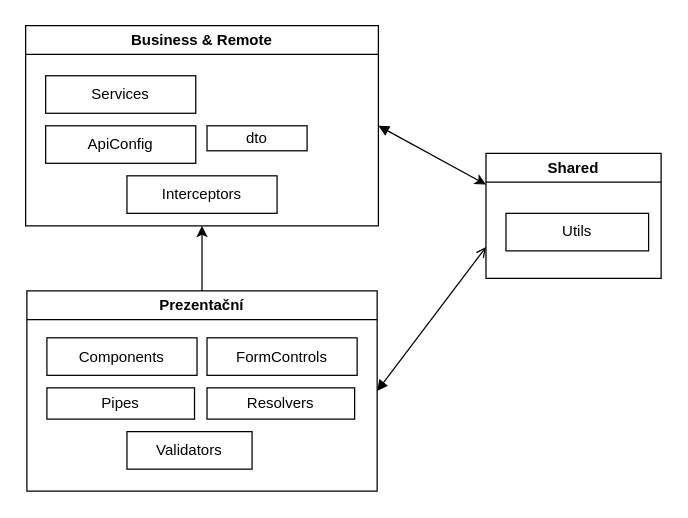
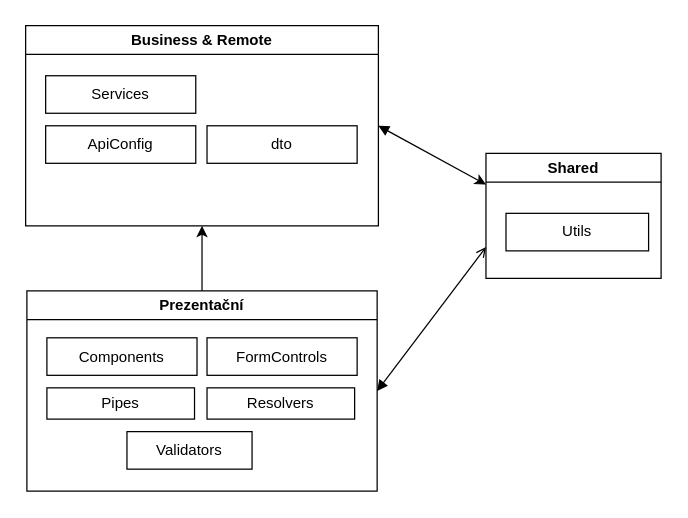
  <mxCell id="0" />
  <mxCell id="1" parent="0" />
  <mxCell id="2" value="Prezentační" style="swimlane;whiteSpace=wrap;html=1;" parent="1" vertex="1"><mxGeometry x="21" y="232" width="280" height="160" as="geometry" /></mxCell>
  <mxCell id="3" value="Components" style="rounded=0;whiteSpace=wrap;html=1;" parent="2" vertex="1"><mxGeometry x="16" y="37.5" width="120" height="30" as="geometry" /></mxCell>
  <mxCell id="4" value="FormControls" style="rounded=0;whiteSpace=wrap;html=1;" parent="2" vertex="1"><mxGeometry x="144" y="37.5" width="120" height="30" as="geometry" /></mxCell>
  <mxCell id="5" value="Resolvers" style="rounded=0;whiteSpace=wrap;html=1;" parent="2" vertex="1"><mxGeometry x="144" y="77.5" width="118" height="25" as="geometry" /></mxCell>
  <mxCell id="6" value="Pipes" style="rounded=0;whiteSpace=wrap;html=1;" parent="2" vertex="1"><mxGeometry x="16" y="77.5" width="118" height="25" as="geometry" /></mxCell>
  <mxCell id="7" value="Validators" style="rounded=0;whiteSpace=wrap;html=1;" parent="2" vertex="1"><mxGeometry x="80" y="112.5" width="100" height="30" as="geometry" /></mxCell>
  <mxCell id="8" value="Business &amp;amp; Remote" style="swimlane;whiteSpace=wrap;html=1;" parent="1" vertex="1"><mxGeometry x="20" y="20" width="282" height="160" as="geometry" /></mxCell>
  <mxCell id="9" value="Services" style="rounded=0;whiteSpace=wrap;html=1;" parent="8" vertex="1"><mxGeometry x="16" y="40" width="120" height="30" as="geometry" /></mxCell>
  <mxCell id="10" value="ApiConfig" style="rounded=0;whiteSpace=wrap;html=1;" parent="8" vertex="1"><mxGeometry x="16" y="80" width="120" height="30" as="geometry" /></mxCell>
- <mxCell id="11" value="dto" style="rounded=0;whiteSpace=wrap;html=1;" parent="8" vertex="1"><mxGeometry x="145" y="80" width="80" height="20" as="geometry" /></mxCell>
- <mxCell id="12" value="Interceptors" style="rounded=0;whiteSpace=wrap;html=1;" parent="8" vertex="1"><mxGeometry x="81" y="120" width="120" height="30" as="geometry" /></mxCell>
+ <mxCell id="11" value="dto" style="rounded=0;whiteSpace=wrap;html=1;" parent="8" vertex="1"><mxGeometry x="145" y="80" width="120" height="30" as="geometry" /></mxCell>
  <mxCell id="13" value="Shared" style="swimlane;whiteSpace=wrap;html=1;" parent="1" vertex="1"><mxGeometry x="388" y="122" width="140" height="100" as="geometry" /></mxCell>
  <mxCell id="14" value="Utils" style="rounded=0;whiteSpace=wrap;html=1;" parent="13" vertex="1"><mxGeometry x="16" y="48" width="114" height="30" as="geometry" /></mxCell>
  <mxCell id="15" style="rounded=0;orthogonalLoop=1;jettySize=auto;html=1;entryX=0;entryY=0.75;entryDx=0;entryDy=0;startArrow=block;startFill=1;exitX=1;exitY=0.5;exitDx=0;exitDy=0;endArrow=open;" parent="1" source="2" target="13" edge="1"><mxGeometry relative="1" as="geometry"><mxPoint x="428" y="352" as="sourcePoint" /><mxPoint x="458" y="302" as="targetPoint" /></mxGeometry></mxCell>
  <mxCell id="16" value="" style="endArrow=classic;html=1;rounded=0;exitX=0.5;exitY=0;exitDx=0;exitDy=0;entryX=0.5;entryY=1;entryDx=0;entryDy=0;" parent="1" source="2" target="8" edge="1"><mxGeometry width="50" height="50" relative="1" as="geometry"><mxPoint x="308" y="162" as="sourcePoint" /><mxPoint x="358" y="112" as="targetPoint" /></mxGeometry></mxCell>
  <mxCell id="17" style="rounded=0;orthogonalLoop=1;jettySize=auto;html=1;exitX=1;exitY=0.5;exitDx=0;exitDy=0;entryX=0;entryY=0.25;entryDx=0;entryDy=0;startArrow=block;startFill=1;" parent="1" source="8" target="13" edge="1"><mxGeometry relative="1" as="geometry"><mxPoint x="374" y="352" as="sourcePoint" /><mxPoint x="478" y="249.5" as="targetPoint" /></mxGeometry></mxCell>
